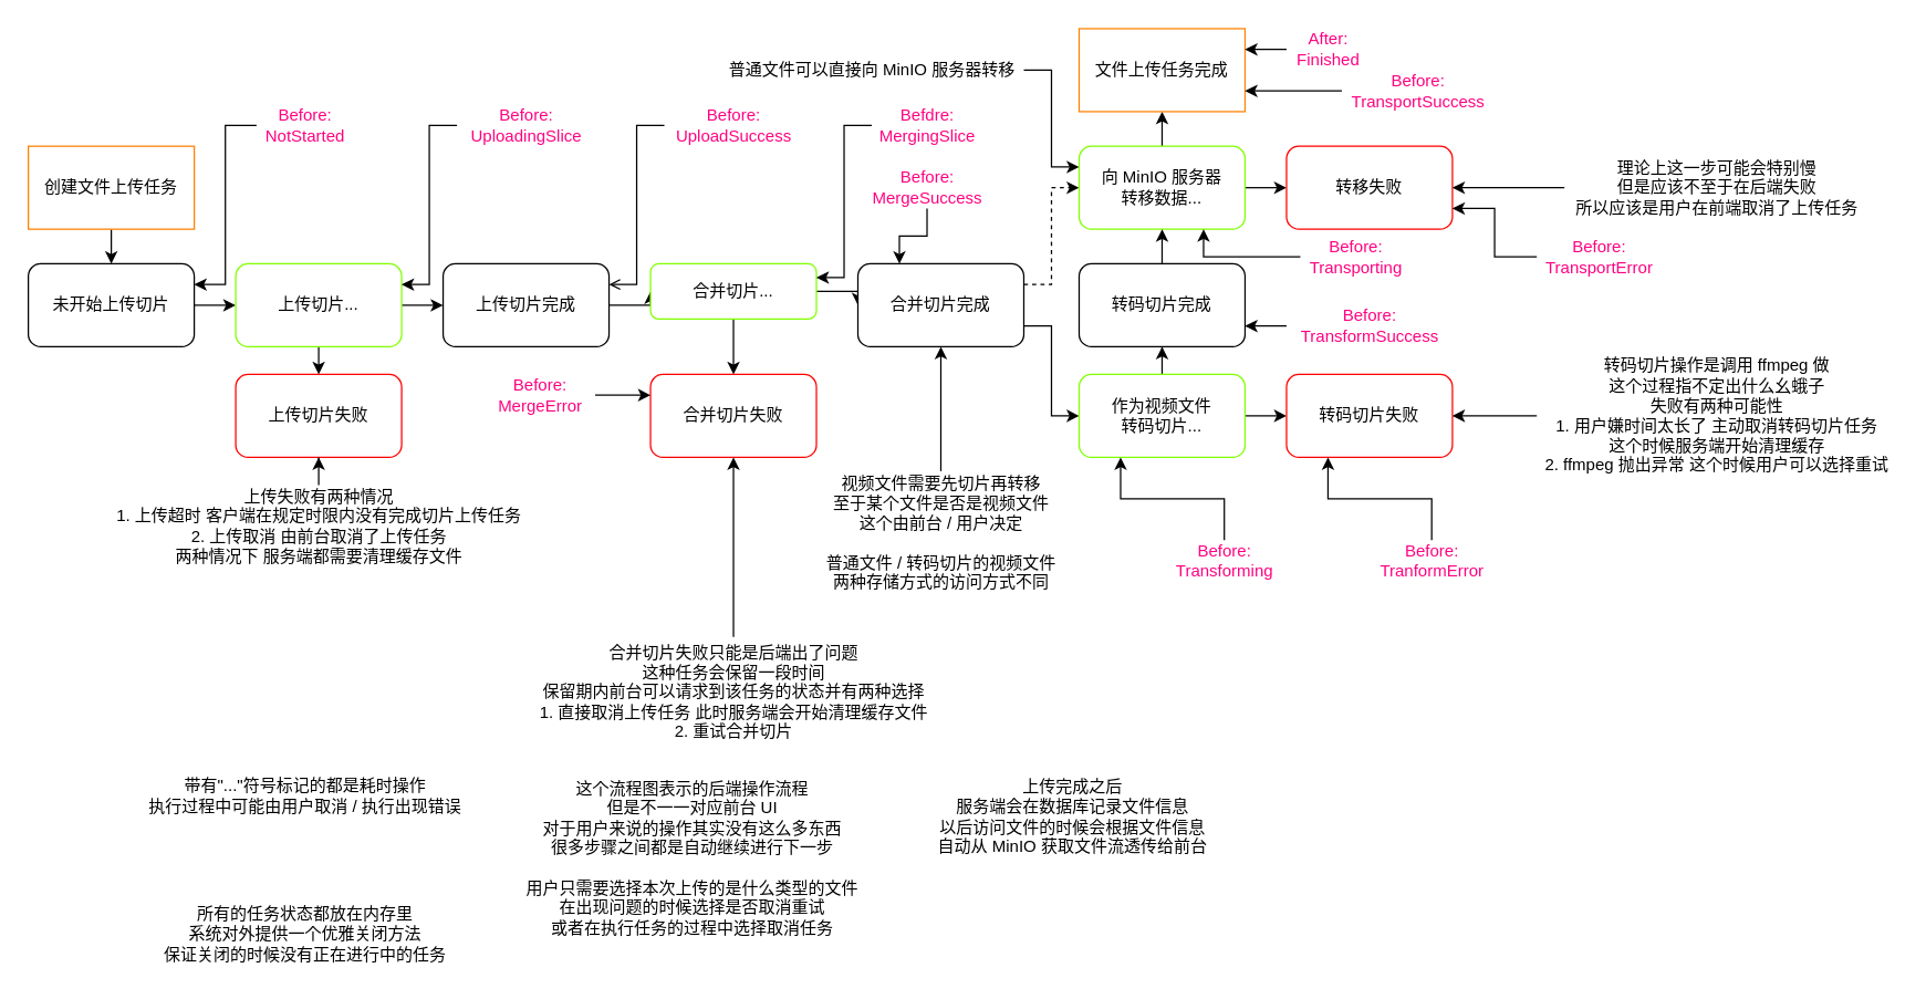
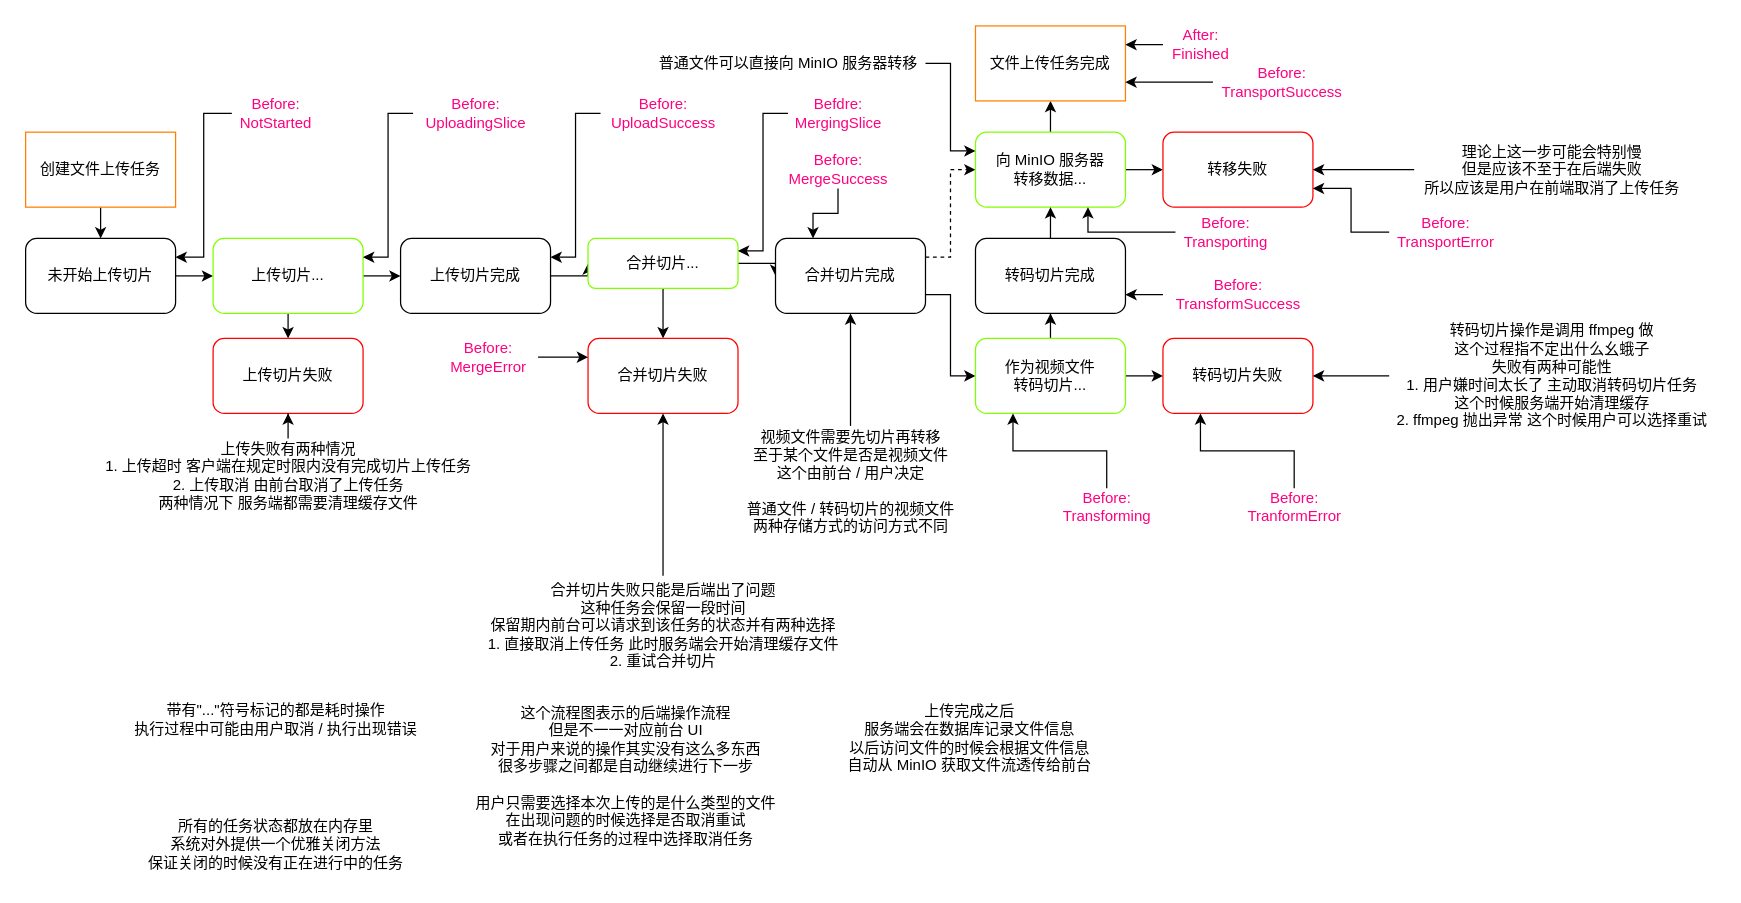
  <mxCell id="0" />
  <mxCell id="1" parent="0" />
  <mxCell id="2" style="edgeStyle=orthogonalEdgeStyle;rounded=0;orthogonalLoop=1;jettySize=auto;html=1;entryX=0.5;entryY=0;entryDx=0;entryDy=0;" parent="1" source="3" target="5" edge="1"><mxGeometry relative="1" as="geometry" /></mxCell>
  <mxCell id="3" value="创建文件上传任务" style="rounded=0;whiteSpace=wrap;html=1;strokeColor=#FF8000;" parent="1" vertex="1"><mxGeometry x="20" y="105" width="120" height="60" as="geometry" /></mxCell>
  <mxCell id="4" style="edgeStyle=orthogonalEdgeStyle;rounded=0;orthogonalLoop=1;jettySize=auto;html=1;exitX=1;exitY=0.5;exitDx=0;exitDy=0;entryX=0;entryY=0.5;entryDx=0;entryDy=0;" parent="1" source="5" target="8" edge="1"><mxGeometry relative="1" as="geometry" /></mxCell>
  <mxCell id="5" value="未开始上传切片" style="rounded=1;whiteSpace=wrap;html=1;strokeColor=#000000;" parent="1" vertex="1"><mxGeometry x="20" y="190" width="120" height="60" as="geometry" /></mxCell>
  <mxCell id="6" style="edgeStyle=orthogonalEdgeStyle;rounded=0;orthogonalLoop=1;jettySize=auto;html=1;exitX=1;exitY=0.5;exitDx=0;exitDy=0;entryX=0;entryY=0.5;entryDx=0;entryDy=0;" parent="1" source="8" target="10" edge="1"><mxGeometry relative="1" as="geometry" /></mxCell>
  <mxCell id="7" style="edgeStyle=orthogonalEdgeStyle;rounded=0;orthogonalLoop=1;jettySize=auto;html=1;exitX=0.5;exitY=1;exitDx=0;exitDy=0;entryX=0.5;entryY=0;entryDx=0;entryDy=0;" parent="1" source="8" target="11" edge="1"><mxGeometry relative="1" as="geometry" /></mxCell>
  <mxCell id="8" value="上传切片..." style="rounded=1;whiteSpace=wrap;html=1;strokeColor=#80FF00;" parent="1" vertex="1"><mxGeometry x="170" y="190" width="120" height="60" as="geometry" /></mxCell>
  <mxCell id="9" style="edgeStyle=orthogonalEdgeStyle;rounded=0;orthogonalLoop=1;jettySize=auto;html=1;exitX=1;exitY=0.5;exitDx=0;exitDy=0;entryX=0;entryY=0.5;entryDx=0;entryDy=0;" parent="1" source="10" target="14" edge="1"><mxGeometry relative="1" as="geometry" /></mxCell>
  <mxCell id="10" value="上传切片完成" style="rounded=1;whiteSpace=wrap;html=1;" parent="1" vertex="1"><mxGeometry x="320" y="190" width="120" height="60" as="geometry" /></mxCell>
  <mxCell id="11" value="上传切片失败" style="rounded=1;whiteSpace=wrap;html=1;strokeColor=#FF0000;" parent="1" vertex="1"><mxGeometry x="170" y="270" width="120" height="60" as="geometry" /></mxCell>
  <mxCell id="12" style="edgeStyle=orthogonalEdgeStyle;rounded=0;orthogonalLoop=1;jettySize=auto;html=1;exitX=1;exitY=0.5;exitDx=0;exitDy=0;entryX=0;entryY=0.5;entryDx=0;entryDy=0;" parent="1" source="14" target="17" edge="1"><mxGeometry relative="1" as="geometry" /></mxCell>
  <mxCell id="13" style="edgeStyle=orthogonalEdgeStyle;rounded=0;orthogonalLoop=1;jettySize=auto;html=1;exitX=0.5;exitY=1;exitDx=0;exitDy=0;entryX=0.5;entryY=0;entryDx=0;entryDy=0;" parent="1" source="14" target="18" edge="1"><mxGeometry relative="1" as="geometry" /></mxCell>
  <mxCell id="14" value="合并切片..." style="rounded=1;whiteSpace=wrap;html=1;strokeColor=#80FF00;" parent="1" vertex="1"><mxGeometry x="470" y="190" width="120" height="40" as="geometry" /></mxCell>
  <mxCell id="15" style="edgeStyle=orthogonalEdgeStyle;rounded=0;orthogonalLoop=1;jettySize=auto;html=1;exitX=1;exitY=0.25;exitDx=0;exitDy=0;entryX=0;entryY=0.5;entryDx=0;entryDy=0;dashed=1;" parent="1" source="17" target="21" edge="1"><mxGeometry relative="1" as="geometry" /></mxCell>
  <mxCell id="16" style="edgeStyle=orthogonalEdgeStyle;rounded=0;orthogonalLoop=1;jettySize=auto;html=1;exitX=1;exitY=0.75;exitDx=0;exitDy=0;entryX=0;entryY=0.5;entryDx=0;entryDy=0;" parent="1" source="17" target="24" edge="1"><mxGeometry relative="1" as="geometry" /></mxCell>
  <mxCell id="17" value="合并切片完成" style="rounded=1;whiteSpace=wrap;html=1;" parent="1" vertex="1"><mxGeometry x="620" y="190" width="120" height="60" as="geometry" /></mxCell>
  <mxCell id="18" value="合并切片失败" style="rounded=1;whiteSpace=wrap;html=1;strokeColor=#FF0000;" parent="1" vertex="1"><mxGeometry x="470" y="270" width="120" height="60" as="geometry" /></mxCell>
  <mxCell id="19" style="edgeStyle=orthogonalEdgeStyle;rounded=0;orthogonalLoop=1;jettySize=auto;html=1;exitX=1;exitY=0.5;exitDx=0;exitDy=0;entryX=0;entryY=0.5;entryDx=0;entryDy=0;" parent="1" source="21" target="29" edge="1"><mxGeometry relative="1" as="geometry" /></mxCell>
  <mxCell id="20" style="edgeStyle=orthogonalEdgeStyle;rounded=0;orthogonalLoop=1;jettySize=auto;html=1;entryX=0.5;entryY=1;entryDx=0;entryDy=0;" parent="1" source="21" target="30" edge="1"><mxGeometry relative="1" as="geometry" /></mxCell>
  <mxCell id="21" value="向 MinIO 服务器&lt;br&gt;转移数据..." style="rounded=1;whiteSpace=wrap;html=1;strokeColor=#80FF00;" parent="1" vertex="1"><mxGeometry x="780" y="105" width="120" height="60" as="geometry" /></mxCell>
  <mxCell id="22" style="edgeStyle=orthogonalEdgeStyle;rounded=0;orthogonalLoop=1;jettySize=auto;html=1;entryX=0.5;entryY=1;entryDx=0;entryDy=0;" parent="1" source="24" target="26" edge="1"><mxGeometry relative="1" as="geometry" /></mxCell>
  <mxCell id="23" style="edgeStyle=orthogonalEdgeStyle;rounded=0;orthogonalLoop=1;jettySize=auto;html=1;exitX=1;exitY=0.5;exitDx=0;exitDy=0;entryX=0;entryY=0.5;entryDx=0;entryDy=0;" parent="1" source="24" target="27" edge="1"><mxGeometry relative="1" as="geometry" /></mxCell>
  <mxCell id="24" value="作为视频文件&lt;br&gt;转码切片..." style="rounded=1;whiteSpace=wrap;html=1;strokeColor=#80FF00;" parent="1" vertex="1"><mxGeometry x="780" y="270" width="120" height="60" as="geometry" /></mxCell>
  <mxCell id="25" style="edgeStyle=orthogonalEdgeStyle;rounded=0;orthogonalLoop=1;jettySize=auto;html=1;exitX=0.5;exitY=0;exitDx=0;exitDy=0;entryX=0.5;entryY=1;entryDx=0;entryDy=0;" parent="1" source="26" target="21" edge="1"><mxGeometry relative="1" as="geometry" /></mxCell>
  <mxCell id="26" value="转码切片完成" style="rounded=1;whiteSpace=wrap;html=1;" parent="1" vertex="1"><mxGeometry x="780" y="190" width="120" height="60" as="geometry" /></mxCell>
  <mxCell id="27" value="转码切片失败" style="rounded=1;whiteSpace=wrap;html=1;strokeColor=#FF0000;" parent="1" vertex="1"><mxGeometry x="930" y="270" width="120" height="60" as="geometry" /></mxCell>
  <mxCell id="28" value="带有&quot;...&quot;符号标记的都是耗时操作&lt;br&gt;执行过程中可能由用户取消 / 执行出现错误" style="text;html=1;align=center;verticalAlign=middle;resizable=0;points=[];autosize=1;strokeColor=none;fillColor=none;" parent="1" vertex="1"><mxGeometry x="100" y="560" width="240" height="30" as="geometry" /></mxCell>
  <mxCell id="29" value="转移失败" style="rounded=1;whiteSpace=wrap;html=1;strokeColor=#FF0000;" parent="1" vertex="1"><mxGeometry x="930" y="105" width="120" height="60" as="geometry" /></mxCell>
  <mxCell id="30" value="文件上传任务完成" style="whiteSpace=wrap;html=1;strokeColor=#FF8000;" parent="1" vertex="1"><mxGeometry x="780" y="20" width="120" height="60" as="geometry" /></mxCell>
  <mxCell id="31" style="edgeStyle=orthogonalEdgeStyle;rounded=0;orthogonalLoop=1;jettySize=auto;html=1;entryX=0;entryY=0.25;entryDx=0;entryDy=0;" parent="1" source="32" target="21" edge="1"><mxGeometry relative="1" as="geometry" /></mxCell>
  <mxCell id="32" value="普通文件可以直接向 MinIO 服务器转移" style="text;html=1;align=center;verticalAlign=middle;resizable=0;points=[];autosize=1;strokeColor=none;fillColor=none;" parent="1" vertex="1"><mxGeometry x="520" y="40" width="220" height="20" as="geometry" /></mxCell>
  <mxCell id="33" style="edgeStyle=orthogonalEdgeStyle;rounded=0;orthogonalLoop=1;jettySize=auto;html=1;entryX=0.5;entryY=1;entryDx=0;entryDy=0;" parent="1" source="34" target="17" edge="1"><mxGeometry relative="1" as="geometry" /></mxCell>
  <mxCell id="34" value="视频文件需要先切片再转移&lt;br&gt;至于某个文件是否是视频文件&lt;br&gt;这个由前台 / 用户决定&lt;br&gt;&lt;br&gt;普通文件 / 转码切片的视频文件&lt;br&gt;两种存储方式的访问方式不同" style="text;html=1;align=center;verticalAlign=middle;resizable=0;points=[];autosize=1;strokeColor=none;fillColor=none;" parent="1" vertex="1"><mxGeometry x="590" y="340" width="180" height="90" as="geometry" /></mxCell>
  <mxCell id="35" style="edgeStyle=orthogonalEdgeStyle;rounded=0;orthogonalLoop=1;jettySize=auto;html=1;entryX=0.5;entryY=1;entryDx=0;entryDy=0;" parent="1" source="36" target="11" edge="1"><mxGeometry relative="1" as="geometry" /></mxCell>
  <mxCell id="36" value="上传失败有两种情况&lt;br&gt;1. 上传超时 客户端在规定时限内没有完成切片上传任务&lt;br&gt;2. 上传取消 由前台取消了上传任务&lt;br&gt;两种情况下 服务端都需要清理缓存文件" style="text;html=1;align=center;verticalAlign=middle;resizable=0;points=[];autosize=1;strokeColor=none;fillColor=none;" parent="1" vertex="1"><mxGeometry x="75" y="350" width="310" height="60" as="geometry" /></mxCell>
  <mxCell id="37" style="edgeStyle=orthogonalEdgeStyle;rounded=0;orthogonalLoop=1;jettySize=auto;html=1;entryX=0.5;entryY=1;entryDx=0;entryDy=0;" parent="1" source="38" target="18" edge="1"><mxGeometry relative="1" as="geometry" /></mxCell>
  <mxCell id="38" value="合并切片失败只能是后端出了问题&lt;br&gt;这种任务会保留一段时间&lt;br&gt;保留期内前台可以请求到该任务的状态并有两种选择&lt;br&gt;1. 直接取消上传任务 此时服务端会开始清理缓存文件&lt;br&gt;2. 重试合并切片" style="text;html=1;align=center;verticalAlign=middle;resizable=0;points=[];autosize=1;strokeColor=none;fillColor=none;" parent="1" vertex="1"><mxGeometry x="380" y="460" width="300" height="80" as="geometry" /></mxCell>
  <mxCell id="39" style="edgeStyle=orthogonalEdgeStyle;rounded=0;orthogonalLoop=1;jettySize=auto;html=1;" parent="1" source="40" target="27" edge="1"><mxGeometry relative="1" as="geometry" /></mxCell>
  <mxCell id="40" value="转码切片操作是调用 ffmpeg 做&lt;br&gt;这个过程指不定出什么幺蛾子&lt;br&gt;失败有两种可能性&lt;br&gt;1. 用户嫌时间太长了 主动取消转码切片任务&lt;br&gt;这个时候服务端开始清理缓存&lt;br&gt;2. ffmpeg 抛出异常 这个时候用户可以选择重试" style="text;html=1;align=center;verticalAlign=middle;resizable=0;points=[];autosize=1;strokeColor=none;fillColor=none;" parent="1" vertex="1"><mxGeometry x="1111" y="255" width="260" height="90" as="geometry" /></mxCell>
  <mxCell id="41" style="edgeStyle=orthogonalEdgeStyle;rounded=0;orthogonalLoop=1;jettySize=auto;html=1;entryX=1;entryY=0.5;entryDx=0;entryDy=0;" parent="1" source="42" target="29" edge="1"><mxGeometry relative="1" as="geometry" /></mxCell>
  <mxCell id="42" value="理论上这一步可能会特别慢&lt;br&gt;但是应该不至于在后端失败&lt;br&gt;所以应该是用户在前端取消了上传任务" style="text;html=1;align=center;verticalAlign=middle;resizable=0;points=[];autosize=1;strokeColor=none;fillColor=none;" parent="1" vertex="1"><mxGeometry x="1131" y="110" width="220" height="50" as="geometry" /></mxCell>
  <mxCell id="43" value="所有的任务状态都放在内存里&lt;br&gt;系统对外提供一个优雅关闭方法&lt;br&gt;保证关闭的时候没有正在进行中的任务" style="text;html=1;align=center;verticalAlign=middle;resizable=0;points=[];autosize=1;strokeColor=none;fillColor=none;" parent="1" vertex="1"><mxGeometry x="110" y="650" width="220" height="50" as="geometry" /></mxCell>
  <mxCell id="44" value="这个流程图表示的后端操作流程&lt;br&gt;但是不一一对应前台 UI&lt;br&gt;对于用户来说的操作其实没有这么多东西&lt;br&gt;很多步骤之间都是自动继续进行下一步&lt;br&gt;&lt;br&gt;用户只需要选择本次上传的是什么类型的文件&lt;br&gt;在出现问题的时候选择是否取消重试&lt;br&gt;或者在执行任务的过程中选择取消任务" style="text;html=1;align=center;verticalAlign=middle;resizable=0;points=[];autosize=1;strokeColor=none;fillColor=none;" vertex="1" parent="1"><mxGeometry x="370" y="560" width="260" height="120" as="geometry" /></mxCell>
  <mxCell id="45" value="上传完成之后&lt;br&gt;服务端会在数据库记录文件信息&lt;br&gt;以后访问文件的时候会根据文件信息&lt;br&gt;自动从 MinIO 获取文件流透传给前台" style="text;html=1;align=center;verticalAlign=middle;resizable=0;points=[];autosize=1;strokeColor=none;fillColor=none;" vertex="1" parent="1"><mxGeometry x="670" y="560" width="210" height="60" as="geometry" /></mxCell>
  <mxCell id="46" style="edgeStyle=orthogonalEdgeStyle;rounded=0;orthogonalLoop=1;jettySize=auto;html=1;entryX=1;entryY=0.25;entryDx=0;entryDy=0;" edge="1" parent="1" source="47" target="5"><mxGeometry relative="1" as="geometry" /></mxCell>
  <mxCell id="47" value="Before:&lt;br&gt;NotStarted" style="text;html=1;align=center;verticalAlign=middle;resizable=0;points=[];autosize=1;strokeColor=none;fillColor=none;fontColor=#FF0080;" vertex="1" parent="1"><mxGeometry x="185" y="75" width="70" height="30" as="geometry" /></mxCell>
  <mxCell id="48" style="edgeStyle=orthogonalEdgeStyle;rounded=0;orthogonalLoop=1;jettySize=auto;html=1;entryX=1;entryY=0.25;entryDx=0;entryDy=0;" edge="1" parent="1" source="49" target="8"><mxGeometry relative="1" as="geometry" /></mxCell>
  <mxCell id="49" value="Before:&lt;br&gt;UploadingSlice" style="text;html=1;align=center;verticalAlign=middle;resizable=0;points=[];autosize=1;strokeColor=none;fillColor=none;fontColor=#FF0080;" vertex="1" parent="1"><mxGeometry x="330" y="75" width="100" height="30" as="geometry" /></mxCell>
- <mxCell id="50" style="edgeStyle=orthogonalEdgeStyle;rounded=0;orthogonalLoop=1;jettySize=auto;html=1;entryX=1;entryY=0.25;entryDx=0;entryDy=0;endArrow=open;" edge="1" parent="1" source="51" target="10"><mxGeometry relative="1" as="geometry" /></mxCell>
+ <mxCell id="50" style="edgeStyle=orthogonalEdgeStyle;rounded=0;orthogonalLoop=1;jettySize=auto;html=1;entryX=1;entryY=0.25;entryDx=0;entryDy=0;" edge="1" parent="1" source="51" target="10"><mxGeometry relative="1" as="geometry" /></mxCell>
  <mxCell id="51" value="Before:&lt;br&gt;UploadSuccess" style="text;html=1;align=center;verticalAlign=middle;resizable=0;points=[];autosize=1;strokeColor=none;fillColor=none;fontColor=#FF0080;" vertex="1" parent="1"><mxGeometry x="480" y="75" width="100" height="30" as="geometry" /></mxCell>
  <mxCell id="52" style="edgeStyle=orthogonalEdgeStyle;rounded=0;orthogonalLoop=1;jettySize=auto;html=1;entryX=1;entryY=0.25;entryDx=0;entryDy=0;" edge="1" parent="1" source="53" target="14"><mxGeometry relative="1" as="geometry" /></mxCell>
  <mxCell id="53" value="Befdre:&lt;br&gt;MergingSlice" style="text;html=1;align=center;verticalAlign=middle;resizable=0;points=[];autosize=1;strokeColor=none;fillColor=none;fontColor=#FF0080;" vertex="1" parent="1"><mxGeometry x="630" y="75" width="80" height="30" as="geometry" /></mxCell>
  <mxCell id="54" style="edgeStyle=orthogonalEdgeStyle;rounded=0;orthogonalLoop=1;jettySize=auto;html=1;entryX=0.25;entryY=0;entryDx=0;entryDy=0;" edge="1" parent="1" source="55" target="17"><mxGeometry relative="1" as="geometry" /></mxCell>
  <mxCell id="55" value="Before:&lt;br&gt;MergeSuccess" style="text;html=1;align=center;verticalAlign=middle;resizable=0;points=[];autosize=1;strokeColor=none;fillColor=none;fontColor=#FF0080;" vertex="1" parent="1"><mxGeometry x="625" y="120" width="90" height="30" as="geometry" /></mxCell>
  <mxCell id="56" style="edgeStyle=orthogonalEdgeStyle;rounded=0;orthogonalLoop=1;jettySize=auto;html=1;entryX=0;entryY=0.25;entryDx=0;entryDy=0;" edge="1" parent="1" source="57" target="18"><mxGeometry relative="1" as="geometry" /></mxCell>
  <mxCell id="57" value="Before:&lt;br&gt;MergeError" style="text;html=1;align=center;verticalAlign=middle;resizable=0;points=[];autosize=1;strokeColor=none;fillColor=none;fontColor=#FF0080;" vertex="1" parent="1"><mxGeometry x="350" y="270" width="80" height="30" as="geometry" /></mxCell>
  <mxCell id="58" style="edgeStyle=orthogonalEdgeStyle;rounded=0;orthogonalLoop=1;jettySize=auto;html=1;entryX=0.25;entryY=1;entryDx=0;entryDy=0;" edge="1" parent="1" source="59" target="24"><mxGeometry relative="1" as="geometry" /></mxCell>
  <mxCell id="59" value="Before:&lt;br&gt;Transforming" style="text;html=1;align=center;verticalAlign=middle;resizable=0;points=[];autosize=1;strokeColor=none;fillColor=none;fontColor=#FF0080;" vertex="1" parent="1"><mxGeometry x="840" y="390" width="90" height="30" as="geometry" /></mxCell>
  <mxCell id="60" style="edgeStyle=orthogonalEdgeStyle;rounded=0;orthogonalLoop=1;jettySize=auto;html=1;entryX=0.25;entryY=1;entryDx=0;entryDy=0;" edge="1" parent="1" source="61" target="27"><mxGeometry relative="1" as="geometry" /></mxCell>
  <mxCell id="61" value="Before:&lt;br&gt;TranformError" style="text;html=1;align=center;verticalAlign=middle;resizable=0;points=[];autosize=1;strokeColor=none;fillColor=none;fontColor=#FF0080;" vertex="1" parent="1"><mxGeometry x="990" y="390" width="90" height="30" as="geometry" /></mxCell>
  <mxCell id="62" style="edgeStyle=orthogonalEdgeStyle;rounded=0;orthogonalLoop=1;jettySize=auto;html=1;entryX=1;entryY=0.75;entryDx=0;entryDy=0;" edge="1" parent="1" source="63" target="26"><mxGeometry relative="1" as="geometry" /></mxCell>
  <mxCell id="63" value="Before:&lt;br&gt;TransformSuccess" style="text;html=1;align=center;verticalAlign=middle;resizable=0;points=[];autosize=1;strokeColor=none;fillColor=none;fontColor=#FF0080;" vertex="1" parent="1"><mxGeometry x="930" y="220" width="120" height="30" as="geometry" /></mxCell>
  <mxCell id="64" style="edgeStyle=orthogonalEdgeStyle;rounded=0;orthogonalLoop=1;jettySize=auto;html=1;entryX=0.75;entryY=1;entryDx=0;entryDy=0;" edge="1" parent="1" source="65" target="21"><mxGeometry relative="1" as="geometry" /></mxCell>
  <mxCell id="65" value="Before:&lt;br&gt;Transporting" style="text;html=1;align=center;verticalAlign=middle;resizable=0;points=[];autosize=1;strokeColor=none;fillColor=none;fontColor=#FF0080;" vertex="1" parent="1"><mxGeometry x="940" y="170" width="80" height="30" as="geometry" /></mxCell>
  <mxCell id="66" style="edgeStyle=orthogonalEdgeStyle;rounded=0;orthogonalLoop=1;jettySize=auto;html=1;entryX=1;entryY=0.75;entryDx=0;entryDy=0;" edge="1" parent="1" source="67" target="29"><mxGeometry relative="1" as="geometry" /></mxCell>
  <mxCell id="67" value="Before:&lt;br&gt;TransportError" style="text;html=1;align=center;verticalAlign=middle;resizable=0;points=[];autosize=1;strokeColor=none;fillColor=none;fontColor=#FF0080;" vertex="1" parent="1"><mxGeometry x="1111" y="170" width="90" height="30" as="geometry" /></mxCell>
  <mxCell id="68" style="edgeStyle=orthogonalEdgeStyle;rounded=0;orthogonalLoop=1;jettySize=auto;html=1;entryX=1;entryY=0.75;entryDx=0;entryDy=0;" edge="1" parent="1" source="69" target="30"><mxGeometry relative="1" as="geometry" /></mxCell>
  <mxCell id="69" value="Before:&lt;br&gt;TransportSuccess" style="text;html=1;align=center;verticalAlign=middle;resizable=0;points=[];autosize=1;strokeColor=none;fillColor=none;fontColor=#FF0080;" vertex="1" parent="1"><mxGeometry x="970" y="50" width="110" height="30" as="geometry" /></mxCell>
  <mxCell id="70" style="edgeStyle=orthogonalEdgeStyle;rounded=0;orthogonalLoop=1;jettySize=auto;html=1;entryX=1;entryY=0.25;entryDx=0;entryDy=0;" edge="1" parent="1" source="71" target="30"><mxGeometry relative="1" as="geometry" /></mxCell>
  <mxCell id="71" value="After:&lt;br&gt;Finished" style="text;html=1;align=center;verticalAlign=middle;resizable=0;points=[];autosize=1;strokeColor=none;fillColor=none;fontColor=#FF0080;" vertex="1" parent="1"><mxGeometry x="930" y="20" width="60" height="30" as="geometry" /></mxCell>
